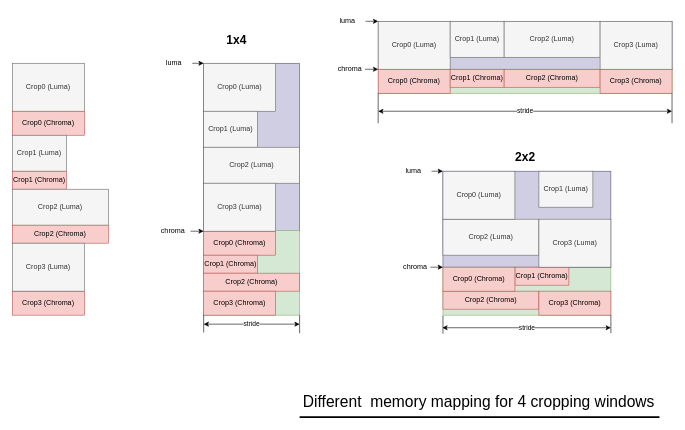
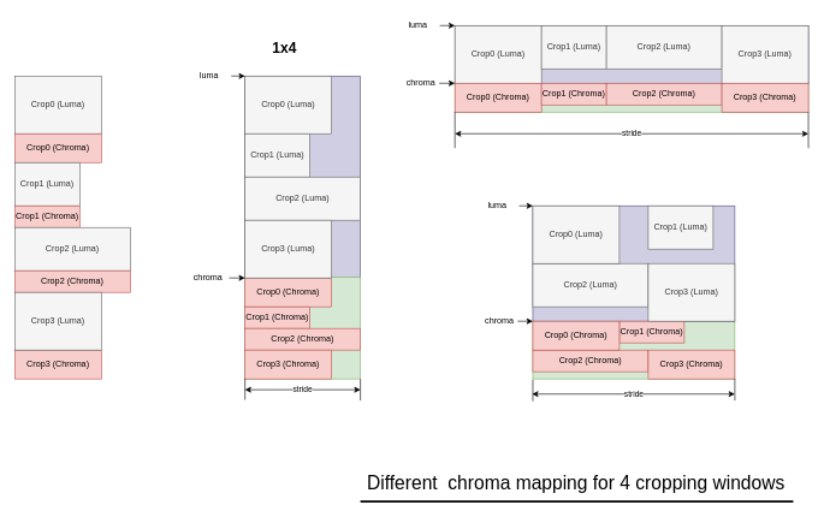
  <mxCell id="0" />
  <mxCell id="1" parent="0" />
  <mxCell id="2" value="" style="rounded=0;whiteSpace=wrap;html=1;fillColor=#d0cee2;strokeColor=#56517e;" vertex="1" parent="1"><mxGeometry x="339" y="105" width="160" height="280" as="geometry" /></mxCell>
  <mxCell id="3" value="" style="rounded=0;whiteSpace=wrap;html=1;fillColor=#d5e8d4;strokeColor=#82b366;" vertex="1" parent="1"><mxGeometry x="339" y="384" width="160" height="141" as="geometry" /></mxCell>
  <mxCell id="4" value="" style="rounded=0;whiteSpace=wrap;html=1;fillColor=#d5e8d4;strokeColor=#82b366;" vertex="1" parent="1"><mxGeometry x="630" y="114" width="490" height="41" as="geometry" /></mxCell>
  <mxCell id="5" value="" style="rounded=0;whiteSpace=wrap;html=1;fillColor=#d0cee2;strokeColor=#56517e;" vertex="1" parent="1"><mxGeometry x="630" y="35" width="490" height="80" as="geometry" /></mxCell>
  <mxCell id="6" value="" style="rounded=0;whiteSpace=wrap;html=1;fillColor=#d5e8d4;strokeColor=#82b366;" vertex="1" parent="1"><mxGeometry x="738" y="445" width="280" height="80" as="geometry" /></mxCell>
  <mxCell id="7" value="" style="rounded=0;whiteSpace=wrap;html=1;fillColor=#d0cee2;strokeColor=#56517e;" vertex="1" parent="1"><mxGeometry x="738" y="285" width="280" height="160" as="geometry" /></mxCell>
  <mxCell id="8" value="Crop0 (Luma)" style="rounded=0;whiteSpace=wrap;html=1;fillColor=#f5f5f5;fontColor=#333333;strokeColor=#666666;" vertex="1" parent="1"><mxGeometry x="20" y="105" width="120" height="80" as="geometry" /></mxCell>
  <mxCell id="9" value="Crop0 (Chroma)" style="rounded=0;whiteSpace=wrap;html=1;fillColor=#f8cecc;strokeColor=#b85450;" vertex="1" parent="1"><mxGeometry x="20" y="185" width="120" height="40" as="geometry" /></mxCell>
  <mxCell id="10" value="Crop1 (Luma)" style="rounded=0;whiteSpace=wrap;html=1;fillColor=#f5f5f5;fontColor=#333333;strokeColor=#666666;" vertex="1" parent="1"><mxGeometry x="20" y="225" width="90" height="60" as="geometry" /></mxCell>
  <mxCell id="11" value="Crop1 (Chroma)" style="rounded=0;whiteSpace=wrap;html=1;fillColor=#f8cecc;strokeColor=#b85450;" vertex="1" parent="1"><mxGeometry x="20" y="285" width="90" height="30" as="geometry" /></mxCell>
  <mxCell id="12" value="Crop2 (Luma)" style="rounded=0;whiteSpace=wrap;html=1;fillColor=#f5f5f5;fontColor=#333333;strokeColor=#666666;" vertex="1" parent="1"><mxGeometry x="20" y="315" width="160" height="60" as="geometry" /></mxCell>
  <mxCell id="13" value="Crop2 (Chroma)" style="rounded=0;whiteSpace=wrap;html=1;fillColor=#f8cecc;strokeColor=#b85450;" vertex="1" parent="1"><mxGeometry x="20" y="375" width="160" height="30" as="geometry" /></mxCell>
  <mxCell id="14" value="Crop3 (Chroma)" style="rounded=0;whiteSpace=wrap;html=1;fillColor=#f8cecc;strokeColor=#b85450;" vertex="1" parent="1"><mxGeometry x="20" y="485" width="120" height="40" as="geometry" /></mxCell>
  <mxCell id="15" value="Crop1 (Luma)" style="rounded=0;whiteSpace=wrap;html=1;fillColor=#f5f5f5;fontColor=#333333;strokeColor=#666666;" vertex="1" parent="1"><mxGeometry x="898" y="285" width="90" height="60" as="geometry" /></mxCell>
  <mxCell id="16" value="Crop1 (Chroma)" style="rounded=0;whiteSpace=wrap;html=1;fillColor=#f8cecc;strokeColor=#b85450;" vertex="1" parent="1"><mxGeometry x="858" y="445" width="90" height="30" as="geometry" /></mxCell>
  <mxCell id="17" value="Crop2 (Luma)" style="rounded=0;whiteSpace=wrap;html=1;fillColor=#f5f5f5;fontColor=#333333;strokeColor=#666666;" vertex="1" parent="1"><mxGeometry x="738" y="365" width="160" height="60" as="geometry" /></mxCell>
  <mxCell id="18" value="Crop2 (Chroma)" style="rounded=0;whiteSpace=wrap;html=1;fillColor=#f8cecc;strokeColor=#b85450;" vertex="1" parent="1"><mxGeometry x="738" y="485" width="160" height="30" as="geometry" /></mxCell>
  <mxCell id="19" value="Crop3 (Luma)" style="rounded=0;whiteSpace=wrap;html=1;fillColor=#f5f5f5;fontColor=#333333;strokeColor=#666666;" vertex="1" parent="1"><mxGeometry x="898" y="365" width="120" height="80" as="geometry" /></mxCell>
  <mxCell id="20" value="Crop3 (Chroma)" style="rounded=0;whiteSpace=wrap;html=1;fillColor=#f8cecc;strokeColor=#b85450;" vertex="1" parent="1"><mxGeometry x="898" y="485" width="120" height="40" as="geometry" /></mxCell>
  <mxCell id="21" value="Crop0 (Luma)" style="rounded=0;whiteSpace=wrap;html=1;fillColor=#f5f5f5;fontColor=#333333;strokeColor=#666666;" vertex="1" parent="1"><mxGeometry x="738" y="285" width="120" height="80" as="geometry" /></mxCell>
  <mxCell id="22" value="Crop0 (Chroma)" style="rounded=0;whiteSpace=wrap;html=1;fillColor=#f8cecc;strokeColor=#b85450;" vertex="1" parent="1"><mxGeometry x="738" y="445" width="120" height="40" as="geometry" /></mxCell>
  <mxCell id="23" value="" style="curved=1;endArrow=classic;html=1;rounded=0;exitX=1;exitY=0.5;exitDx=0;exitDy=0;" edge="1" parent="1" source="24"><mxGeometry width="50" height="50" relative="1" as="geometry"><mxPoint x="658" y="285" as="sourcePoint" /><mxPoint x="738" y="285" as="targetPoint" /><Array as="points" /></mxGeometry></mxCell>
  <mxCell id="24" value="luma" style="text;html=1;align=center;verticalAlign=middle;whiteSpace=wrap;rounded=0;" vertex="1" parent="1"><mxGeometry x="659" y="270" width="60" height="30" as="geometry" /></mxCell>
  <mxCell id="25" value="" style="curved=1;endArrow=classic;html=1;rounded=0;exitX=1;exitY=0.5;exitDx=0;exitDy=0;entryX=0;entryY=0;entryDx=0;entryDy=0;" edge="1" parent="1" source="26" target="22"><mxGeometry width="50" height="50" relative="1" as="geometry"><mxPoint x="658" y="440" as="sourcePoint" /><mxPoint x="738" y="440" as="targetPoint" /><Array as="points" /></mxGeometry></mxCell>
  <mxCell id="26" value="chroma" style="text;html=1;align=center;verticalAlign=middle;whiteSpace=wrap;rounded=0;" vertex="1" parent="1"><mxGeometry x="667" y="430" width="50" height="30" as="geometry" /></mxCell>
- <mxCell id="27" value="2x2" style="text;html=1;align=center;verticalAlign=middle;whiteSpace=wrap;rounded=0;fontStyle=1;fontSize=20;" vertex="1" parent="1"><mxGeometry x="844.5" y="245" width="61" height="30" as="geometry" /></mxCell>
  <mxCell id="28" value="Crop0 (Luma)" style="rounded=0;whiteSpace=wrap;html=1;fillColor=#f5f5f5;fontColor=#333333;strokeColor=#666666;" vertex="1" parent="1"><mxGeometry x="630" y="35" width="120" height="80" as="geometry" /></mxCell>
  <mxCell id="29" value="Crop1 (Luma)" style="rounded=0;whiteSpace=wrap;html=1;fillColor=#f5f5f5;fontColor=#333333;strokeColor=#666666;" vertex="1" parent="1"><mxGeometry x="750" y="35" width="90" height="60" as="geometry" /></mxCell>
  <mxCell id="30" value="Crop2 (Luma)" style="rounded=0;whiteSpace=wrap;html=1;fillColor=#f5f5f5;fontColor=#333333;strokeColor=#666666;" vertex="1" parent="1"><mxGeometry x="840" y="35" width="160" height="60" as="geometry" /></mxCell>
  <mxCell id="31" value="Crop3 (Luma)" style="rounded=0;whiteSpace=wrap;html=1;fillColor=#f5f5f5;fontColor=#333333;strokeColor=#666666;" vertex="1" parent="1"><mxGeometry x="1000" y="35" width="120" height="80" as="geometry" /></mxCell>
  <mxCell id="32" value="Crop0 (Chroma)" style="rounded=0;whiteSpace=wrap;html=1;fillColor=#f8cecc;strokeColor=#b85450;" vertex="1" parent="1"><mxGeometry x="630" y="115" width="120" height="40" as="geometry" /></mxCell>
  <mxCell id="33" value="Crop1 (Chroma)" style="rounded=0;whiteSpace=wrap;html=1;fillColor=#f8cecc;strokeColor=#b85450;" vertex="1" parent="1"><mxGeometry x="750" y="115" width="90" height="30" as="geometry" /></mxCell>
  <mxCell id="34" value="Crop2 (Chroma)" style="rounded=0;whiteSpace=wrap;html=1;fillColor=#f8cecc;strokeColor=#b85450;" vertex="1" parent="1"><mxGeometry x="840" y="115" width="160" height="30" as="geometry" /></mxCell>
  <mxCell id="35" value="Crop3 (Chroma)" style="rounded=0;whiteSpace=wrap;html=1;fillColor=#f8cecc;strokeColor=#b85450;" vertex="1" parent="1"><mxGeometry x="1000" y="115" width="120" height="40" as="geometry" /></mxCell>
  <mxCell id="36" value="stride" style="endArrow=classic;startArrow=classic;html=1;rounded=0;" edge="1" parent="1"><mxGeometry width="50" height="50" relative="1" as="geometry"><mxPoint x="630" y="185" as="sourcePoint" /><mxPoint x="1120" y="185" as="targetPoint" /></mxGeometry></mxCell>
  <mxCell id="37" value="" style="endArrow=none;html=1;rounded=0;" edge="1" parent="1"><mxGeometry width="50" height="50" relative="1" as="geometry"><mxPoint x="630" y="205" as="sourcePoint" /><mxPoint x="630" y="155" as="targetPoint" /></mxGeometry></mxCell>
  <mxCell id="38" value="" style="endArrow=none;html=1;rounded=0;entryX=1;entryY=1;entryDx=0;entryDy=0;" edge="1" parent="1" target="35"><mxGeometry width="50" height="50" relative="1" as="geometry"><mxPoint x="1120" y="205" as="sourcePoint" /><mxPoint x="640" y="165" as="targetPoint" /></mxGeometry></mxCell>
  <mxCell id="39" value="" style="curved=1;endArrow=classic;html=1;rounded=0;exitX=1;exitY=0.5;exitDx=0;exitDy=0;" edge="1" parent="1" source="40"><mxGeometry width="50" height="50" relative="1" as="geometry"><mxPoint x="600" y="35" as="sourcePoint" /><mxPoint x="630" y="35" as="targetPoint" /><Array as="points" /></mxGeometry></mxCell>
  <mxCell id="40" value="luma" style="text;html=1;align=center;verticalAlign=middle;whiteSpace=wrap;rounded=0;" vertex="1" parent="1"><mxGeometry x="549" y="20" width="60" height="30" as="geometry" /></mxCell>
  <mxCell id="41" value="" style="curved=1;endArrow=classic;html=1;rounded=0;entryX=0;entryY=0;entryDx=0;entryDy=0;exitX=1;exitY=0.5;exitDx=0;exitDy=0;" edge="1" parent="1" source="42"><mxGeometry width="50" height="50" relative="1" as="geometry"><mxPoint x="589" y="115" as="sourcePoint" /><mxPoint x="630" y="115" as="targetPoint" /><Array as="points" /></mxGeometry></mxCell>
  <mxCell id="42" value="chroma" style="text;html=1;align=center;verticalAlign=middle;whiteSpace=wrap;rounded=0;" vertex="1" parent="1"><mxGeometry x="558" y="100" width="50" height="30" as="geometry" /></mxCell>
  <mxCell id="43" value="Crop0 (Luma)" style="rounded=0;whiteSpace=wrap;html=1;fillColor=#f5f5f5;fontColor=#333333;strokeColor=#666666;" vertex="1" parent="1"><mxGeometry x="339" y="105" width="120" height="80" as="geometry" /></mxCell>
  <mxCell id="44" value="Crop0 (Chroma)" style="rounded=0;whiteSpace=wrap;html=1;fillColor=#f8cecc;strokeColor=#b85450;" vertex="1" parent="1"><mxGeometry x="339" y="385" width="120" height="40" as="geometry" /></mxCell>
  <mxCell id="45" value="Crop1 (Luma)" style="rounded=0;whiteSpace=wrap;html=1;fillColor=#f5f5f5;fontColor=#333333;strokeColor=#666666;" vertex="1" parent="1"><mxGeometry x="339" y="185" width="90" height="60" as="geometry" /></mxCell>
  <mxCell id="46" value="Crop1 (Chroma)" style="rounded=0;whiteSpace=wrap;html=1;fillColor=#f8cecc;strokeColor=#b85450;" vertex="1" parent="1"><mxGeometry x="339" y="425" width="90" height="30" as="geometry" /></mxCell>
  <mxCell id="47" value="Crop2 (Luma)" style="rounded=0;whiteSpace=wrap;html=1;fillColor=#f5f5f5;fontColor=#333333;strokeColor=#666666;" vertex="1" parent="1"><mxGeometry x="339" y="245" width="160" height="60" as="geometry" /></mxCell>
  <mxCell id="48" value="Crop2 (Chroma)" style="rounded=0;whiteSpace=wrap;html=1;fillColor=#f8cecc;strokeColor=#b85450;" vertex="1" parent="1"><mxGeometry x="339" y="455" width="160" height="30" as="geometry" /></mxCell>
  <mxCell id="49" value="Crop3 (Luma)" style="rounded=0;whiteSpace=wrap;html=1;fillColor=#f5f5f5;fontColor=#333333;strokeColor=#666666;" vertex="1" parent="1"><mxGeometry x="339" y="305" width="120" height="80" as="geometry" /></mxCell>
  <mxCell id="50" value="Crop3 (Chroma)" style="rounded=0;whiteSpace=wrap;html=1;fillColor=#f8cecc;strokeColor=#b85450;" vertex="1" parent="1"><mxGeometry x="339" y="485" width="120" height="40" as="geometry" /></mxCell>
  <mxCell id="51" value="Crop3 (Luma)" style="rounded=0;whiteSpace=wrap;html=1;fillColor=#f5f5f5;fontColor=#333333;strokeColor=#666666;" vertex="1" parent="1"><mxGeometry x="20" y="405" width="120" height="80" as="geometry" /></mxCell>
  <mxCell id="52" value="" style="curved=1;endArrow=classic;html=1;rounded=0;exitX=1;exitY=0.5;exitDx=0;exitDy=0;" edge="1" parent="1" source="53"><mxGeometry width="50" height="50" relative="1" as="geometry"><mxPoint x="259" y="105" as="sourcePoint" /><mxPoint x="339" y="105" as="targetPoint" /><Array as="points" /></mxGeometry></mxCell>
  <mxCell id="53" value="luma" style="text;html=1;align=center;verticalAlign=middle;whiteSpace=wrap;rounded=0;" vertex="1" parent="1"><mxGeometry x="259" y="90" width="61" height="30" as="geometry" /></mxCell>
  <mxCell id="54" value="stride" style="endArrow=classic;startArrow=classic;html=1;rounded=0;" edge="1" parent="1"><mxGeometry width="50" height="50" relative="1" as="geometry"><mxPoint x="737" y="546" as="sourcePoint" /><mxPoint x="1018" y="546" as="targetPoint" /></mxGeometry></mxCell>
  <mxCell id="55" value="stride" style="endArrow=classic;startArrow=classic;html=1;rounded=0;" edge="1" parent="1"><mxGeometry width="50" height="50" relative="1" as="geometry"><mxPoint x="339" y="540" as="sourcePoint" /><mxPoint x="499" y="540" as="targetPoint" /></mxGeometry></mxCell>
  <mxCell id="56" value="" style="endArrow=none;html=1;rounded=0;" edge="1" parent="1"><mxGeometry width="50" height="50" relative="1" as="geometry"><mxPoint x="499" y="555" as="sourcePoint" /><mxPoint x="499" y="525" as="targetPoint" /></mxGeometry></mxCell>
  <mxCell id="57" value="" style="endArrow=none;html=1;rounded=0;" edge="1" parent="1"><mxGeometry width="50" height="50" relative="1" as="geometry"><mxPoint x="339" y="554" as="sourcePoint" /><mxPoint x="339" y="525" as="targetPoint" /></mxGeometry></mxCell>
  <mxCell id="58" value="1x4" style="text;html=1;align=center;verticalAlign=middle;whiteSpace=wrap;rounded=0;fontStyle=1;fontSize=20;" vertex="1" parent="1"><mxGeometry x="364" y="50" width="60" height="30" as="geometry" /></mxCell>
  <mxCell id="59" value="" style="curved=1;endArrow=classic;html=1;rounded=0;exitX=1;exitY=0.5;exitDx=0;exitDy=0;" edge="1" parent="1" source="60"><mxGeometry width="50" height="50" relative="1" as="geometry"><mxPoint x="259" y="385" as="sourcePoint" /><mxPoint x="339" y="385" as="targetPoint" /><Array as="points" /></mxGeometry></mxCell>
  <mxCell id="60" value="chroma" style="text;html=1;align=center;verticalAlign=middle;whiteSpace=wrap;rounded=0;" vertex="1" parent="1"><mxGeometry x="259" y="370" width="58" height="30" as="geometry" /></mxCell>
  <mxCell id="61" value="" style="endArrow=none;html=1;rounded=0;" edge="1" parent="1"><mxGeometry width="50" height="50" relative="1" as="geometry"><mxPoint x="738" y="556" as="sourcePoint" /><mxPoint x="738" y="526" as="targetPoint" /></mxGeometry></mxCell>
  <mxCell id="62" value="" style="endArrow=none;html=1;rounded=0;" edge="1" parent="1"><mxGeometry width="50" height="50" relative="1" as="geometry"><mxPoint x="1018" y="555" as="sourcePoint" /><mxPoint x="1018" y="525" as="targetPoint" /></mxGeometry></mxCell>
- <mxCell id="63" value="Different&amp;nbsp; memory mapping for 4 cropping windows" style="text;html=1;align=center;verticalAlign=middle;whiteSpace=wrap;rounded=0;fontSize=26;fontStyle=0;labelBackgroundColor=none;" vertex="1" parent="1"><mxGeometry x="498" y="655" width="600" height="30" as="geometry" /></mxCell>
+ <mxCell id="63" value="Different&amp;nbsp; chroma mapping for 4 cropping windows" style="text;html=1;align=center;verticalAlign=middle;whiteSpace=wrap;rounded=0;fontSize=26;fontStyle=0;labelBackgroundColor=none;" vertex="1" parent="1"><mxGeometry x="498" y="655" width="600" height="30" as="geometry" /></mxCell>
  <mxCell id="64" value="" style="endArrow=none;html=1;rounded=0;fontSize=21;strokeWidth=3;" edge="1" parent="1"><mxGeometry width="50" height="50" relative="1" as="geometry"><mxPoint x="499" y="695" as="sourcePoint" /><mxPoint x="1099" y="695" as="targetPoint" /></mxGeometry></mxCell>
